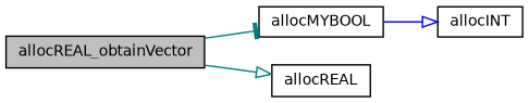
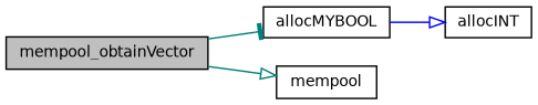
  digraph {
    rankdir=LR
    node [color=black fillcolor=white fontname=Helvetica fontsize=10 shape=record style=filled]
    edge [arrowhead=onormal color=teal fontname=Helvetica fontsize=10 labelfontname=Helvetica labelfontsize=10 style=solid]
-   n1 [fillcolor=grey75 fontcolor=black height=0.2 label=allocREAL_obtainVector width=0.4]
+   n1 [fillcolor=grey75 fontcolor=black height=0.2 label=mempool_obtainVector width=0.4]
    n2 [height=0.2 label=allocMYBOOL width=0.4]
-   n3 [height=0.2 label=allocREAL width=0.4]
+   n3 [height=0.2 label=mempool width=0.4]
    n4 [height=0.2 label=allocINT width=0.4]
    n1 -> n2 [arrowhead=tee]
    n1 -> n3
    n2 -> n4 [color=blue]
  }
